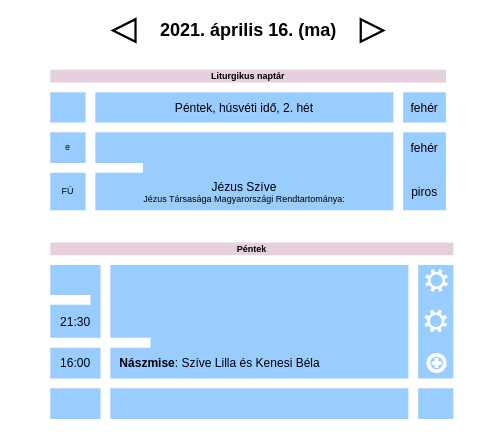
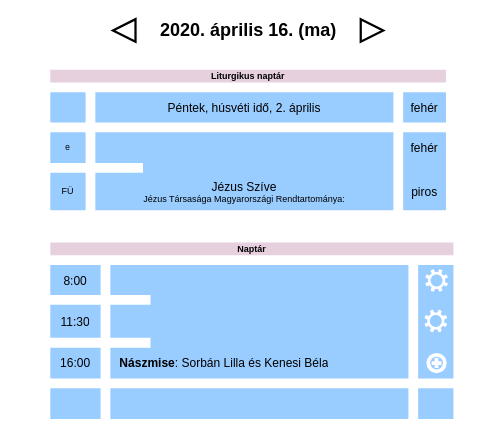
  <mxCell id="0" />
  <mxCell id="1" parent="0" />
- <mxCell id="2" value="2021. április 16. (ma)" style="text;strokeColor=none;fillColor=none;html=1;fontSize=24;fontStyle=1;verticalAlign=middle;align=center;" vertex="1" parent="1"><mxGeometry y="20" width="620" height="40" as="geometry" x="20" /></mxCell>
+ <mxCell id="2" value="2020. április 16. (ma)" style="text;strokeColor=none;fillColor=none;html=1;fontSize=24;fontStyle=1;verticalAlign=middle;align=center;" vertex="1" parent="1"><mxGeometry y="20" width="620" height="40" as="geometry" x="20" /></mxCell>
  <mxCell id="3" value="" style="triangle;whiteSpace=wrap;html=1;fillColor=none;strokeWidth=3;perimeterSpacing=0;" vertex="1" parent="1"><mxGeometry x="480" y="25" width="30" height="30" as="geometry" /></mxCell>
  <mxCell id="4" value="" style="triangle;whiteSpace=wrap;html=1;fillColor=none;strokeWidth=3;perimeterSpacing=0;direction=west;" vertex="1" parent="1"><mxGeometry x="150" y="25" width="30" height="30" as="geometry" /></mxCell>
  <mxCell id="5" value="Liturgikus naptár" style="shape=table;html=1;whiteSpace=wrap;startSize=30;container=1;collapsible=0;childLayout=tableLayout;fontStyle=1;align=center;strokeWidth=13;fillColor=#E6D0DE;swimlaneFillColor=#99CCFF;strokeColor=#FFFFFF;" vertex="1" parent="1"><mxGeometry x="60" y="86" width="540" height="200" as="geometry" /></mxCell>
  <mxCell id="6" value="" style="shape=partialRectangle;html=1;whiteSpace=wrap;collapsible=0;dropTarget=0;pointerEvents=0;fillColor=none;top=0;left=0;bottom=0;right=0;points=[[0,0.5],[1,0.5]];portConstraint=eastwest;fontSize=15;" vertex="1" parent="5"><mxGeometry y="30" width="540" height="53" as="geometry" /></mxCell>
  <mxCell id="7" value="" style="shape=partialRectangle;html=1;whiteSpace=wrap;connectable=0;top=0;left=0;bottom=0;right=0;overflow=hidden;fillColor=none;" vertex="1" parent="6"><mxGeometry width="60" height="53" as="geometry" /></mxCell>
- <mxCell id="8" value="Péntek, húsvéti idő&lt;span style=&quot;font-size: 16px;&quot;&gt;,&lt;/span&gt; 2. hét" style="shape=partialRectangle;html=1;whiteSpace=wrap;connectable=0;top=0;left=0;bottom=0;right=0;overflow=hidden;fillColor=none;spacingTop=0;labelBackgroundColor=none;spacingLeft=0;labelBorderColor=none;fontSize=16;" vertex="1" parent="6"><mxGeometry x="60" width="410" height="53" as="geometry" /></mxCell>
+ <mxCell id="8" value="Péntek, húsvéti idő&lt;span style=&quot;font-size: 16px;&quot;&gt;,&lt;/span&gt; 2. április" style="shape=partialRectangle;html=1;whiteSpace=wrap;connectable=0;top=0;left=0;bottom=0;right=0;overflow=hidden;fillColor=none;spacingTop=0;labelBackgroundColor=none;spacingLeft=0;labelBorderColor=none;fontSize=16;" vertex="1" parent="6"><mxGeometry x="60" width="410" height="53" as="geometry" /></mxCell>
  <mxCell id="9" value="fehér" style="shape=partialRectangle;html=1;whiteSpace=wrap;connectable=0;top=0;left=0;bottom=0;right=0;overflow=hidden;fillColor=none;spacingTop=0;labelBackgroundColor=none;spacingLeft=0;labelBorderColor=none;fontSize=16;" vertex="1" parent="6"><mxGeometry x="470" width="70" height="53" as="geometry" /></mxCell>
  <mxCell id="10" value="" style="shape=partialRectangle;html=1;whiteSpace=wrap;collapsible=0;dropTarget=0;pointerEvents=0;fillColor=none;top=0;left=0;bottom=0;right=0;points=[[0,0.5],[1,0.5]];portConstraint=eastwest;" vertex="1" parent="5"><mxGeometry y="83" width="540" height="54" as="geometry" /></mxCell>
  <mxCell id="11" value="e" style="shape=partialRectangle;html=1;whiteSpace=wrap;connectable=0;fillColor=none;top=0;left=0;bottom=0;right=0;overflow=hidden;" vertex="1" parent="10"><mxGeometry width="60" height="54" as="geometry" /></mxCell>
  <mxCell id="12" value="fehér" style="shape=partialRectangle;html=1;whiteSpace=wrap;connectable=0;top=0;left=0;bottom=0;right=0;overflow=hidden;strokeWidth=19;perimeterSpacing=15;fillColor=none;fontSize=16;" vertex="1" parent="10"><mxGeometry x="470" width="70" height="54" as="geometry" /></mxCell>
  <mxCell id="13" value="" style="shape=partialRectangle;html=1;whiteSpace=wrap;collapsible=0;dropTarget=0;pointerEvents=0;fillColor=none;top=0;left=0;bottom=0;right=0;points=[[0,0.5],[1,0.5]];portConstraint=eastwest;" vertex="1" parent="5"><mxGeometry y="137" width="540" height="63" as="geometry" /></mxCell>
  <mxCell id="14" value="FÜ" style="shape=partialRectangle;html=1;whiteSpace=wrap;connectable=0;fillColor=none;top=0;left=0;bottom=0;right=0;overflow=hidden;" vertex="1" parent="13"><mxGeometry width="60" height="63" as="geometry" /></mxCell>
  <mxCell id="15" value="&lt;font style=&quot;font-size: 16px&quot;&gt;Jézus Szíve&lt;/font&gt;&lt;br&gt;Jézus Társasága Magyarországi Rendtartománya:" style="shape=partialRectangle;html=1;whiteSpace=wrap;connectable=0;fillColor=none;top=0;left=0;bottom=0;right=0;overflow=hidden;" vertex="1" parent="13"><mxGeometry x="60" width="410" height="63" as="geometry" /></mxCell>
  <mxCell id="16" value="piros" style="shape=partialRectangle;html=1;whiteSpace=wrap;connectable=0;fillColor=none;top=0;left=0;bottom=0;right=0;overflow=hidden;fontSize=16;" vertex="1" parent="13"><mxGeometry x="470" width="70" height="63" as="geometry" /></mxCell>
- <mxCell id="17" value="Péntek" style="shape=table;html=1;whiteSpace=wrap;startSize=30;container=1;collapsible=0;childLayout=tableLayout;fontStyle=1;align=center;strokeWidth=13;fillColor=#E6D0DE;swimlaneFillColor=#99CCFF;strokeColor=#FFFFFF;" vertex="1" parent="1"><mxGeometry x="60" y="316" width="550" height="248" as="geometry" /></mxCell>
+ <mxCell id="17" value="Naptár" style="shape=table;html=1;whiteSpace=wrap;startSize=30;container=1;collapsible=0;childLayout=tableLayout;fontStyle=1;align=center;strokeWidth=13;fillColor=#E6D0DE;swimlaneFillColor=#99CCFF;strokeColor=#FFFFFF;" vertex="1" parent="1"><mxGeometry x="60" y="316" width="550" height="248" as="geometry" /></mxCell>
  <mxCell id="18" value="" style="shape=partialRectangle;html=1;whiteSpace=wrap;collapsible=0;dropTarget=0;pointerEvents=0;fillColor=none;top=0;left=0;bottom=0;right=0;points=[[0,0.5],[1,0.5]];portConstraint=eastwest;fontSize=15;" vertex="1" parent="17"><mxGeometry y="30" width="550" height="53" as="geometry" /></mxCell>
+ <mxCell id="19" value="8:00" style="shape=partialRectangle;html=1;whiteSpace=wrap;connectable=0;top=0;left=0;bottom=0;right=0;overflow=hidden;fillColor=none;fontSize=16;" vertex="1" parent="18"><mxGeometry width="80" height="53" as="geometry" /></mxCell>
  <mxCell id="20" style="shape=partialRectangle;html=1;whiteSpace=wrap;connectable=0;top=0;left=0;bottom=0;right=0;overflow=hidden;fillColor=none;spacingTop=0;labelBackgroundColor=none;spacingLeft=17;labelBorderColor=none;fontSize=16;align=left;" vertex="1" parent="18"><mxGeometry x="490" width="60" height="53" as="geometry" /></mxCell>
  <mxCell id="21" value="" style="shape=partialRectangle;html=1;whiteSpace=wrap;collapsible=0;dropTarget=0;pointerEvents=0;fillColor=none;top=0;left=0;bottom=0;right=0;points=[[0,0.5],[1,0.5]];portConstraint=eastwest;" vertex="1" parent="17"><mxGeometry y="83" width="550" height="57" as="geometry" /></mxCell>
- <mxCell id="22" value="21:30" style="shape=partialRectangle;html=1;whiteSpace=wrap;connectable=0;fillColor=none;top=0;left=0;bottom=0;right=0;overflow=hidden;fontSize=16;" vertex="1" parent="21"><mxGeometry width="80" height="57" as="geometry" /></mxCell>
+ <mxCell id="22" value="11:30" style="shape=partialRectangle;html=1;whiteSpace=wrap;connectable=0;fillColor=none;top=0;left=0;bottom=0;right=0;overflow=hidden;fontSize=16;" vertex="1" parent="21"><mxGeometry width="80" height="57" as="geometry" /></mxCell>
  <mxCell id="23" style="shape=partialRectangle;html=1;whiteSpace=wrap;connectable=0;top=0;left=0;bottom=0;right=0;overflow=hidden;strokeWidth=19;perimeterSpacing=15;fillColor=none;fontSize=16;align=left;spacingLeft=17;" vertex="1" parent="21"><mxGeometry x="490" width="60" height="57" as="geometry" /></mxCell>
  <mxCell id="24" style="shape=partialRectangle;html=1;whiteSpace=wrap;collapsible=0;dropTarget=0;pointerEvents=0;fillColor=none;top=0;left=0;bottom=0;right=0;points=[[0,0.5],[1,0.5]];portConstraint=eastwest;" vertex="1" parent="17"><mxGeometry y="140" width="550" height="54" as="geometry" /></mxCell>
  <mxCell id="25" value="16:00" style="shape=partialRectangle;html=1;whiteSpace=wrap;connectable=0;fillColor=none;top=0;left=0;bottom=0;right=0;overflow=hidden;fontSize=16;" vertex="1" parent="24"><mxGeometry width="80" height="54" as="geometry" /></mxCell>
- <mxCell id="26" value="&lt;b&gt;Nászmise&lt;/b&gt;: Szíve Lilla és Kenesi Béla" style="shape=partialRectangle;html=1;whiteSpace=wrap;connectable=0;top=0;left=0;bottom=0;right=0;overflow=hidden;strokeWidth=19;perimeterSpacing=15;fillColor=none;fontSize=16;align=left;spacingLeft=17;" vertex="1" parent="24"><mxGeometry x="80" width="410" height="54" as="geometry" /></mxCell>
+ <mxCell id="26" value="&lt;b&gt;Nászmise&lt;/b&gt;: Sorbán Lilla és Kenesi Béla" style="shape=partialRectangle;html=1;whiteSpace=wrap;connectable=0;top=0;left=0;bottom=0;right=0;overflow=hidden;strokeWidth=19;perimeterSpacing=15;fillColor=none;fontSize=16;align=left;spacingLeft=17;" vertex="1" parent="24"><mxGeometry x="80" width="410" height="54" as="geometry" /></mxCell>
  <mxCell id="27" style="shape=partialRectangle;html=1;whiteSpace=wrap;connectable=0;top=0;left=0;bottom=0;right=0;overflow=hidden;strokeWidth=19;perimeterSpacing=15;fillColor=none;fontSize=16;align=left;spacingLeft=17;" vertex="1" parent="24"><mxGeometry x="490" width="60" height="54" as="geometry" /></mxCell>
  <mxCell id="28" style="shape=partialRectangle;html=1;whiteSpace=wrap;collapsible=0;dropTarget=0;pointerEvents=0;fillColor=none;top=0;left=0;bottom=0;right=0;points=[[0,0.5],[1,0.5]];portConstraint=eastwest;" vertex="1" parent="17"><mxGeometry y="194" width="550" height="54" as="geometry" /></mxCell>
  <mxCell id="29" style="shape=partialRectangle;html=1;whiteSpace=wrap;connectable=0;fillColor=none;top=0;left=0;bottom=0;right=0;overflow=hidden;fontSize=16;" vertex="1" parent="28"><mxGeometry width="80" height="54" as="geometry" /></mxCell>
  <mxCell id="30" style="shape=partialRectangle;html=1;whiteSpace=wrap;connectable=0;top=0;left=0;bottom=0;right=0;overflow=hidden;strokeWidth=19;perimeterSpacing=15;fillColor=none;fontSize=16;align=left;spacingLeft=17;" vertex="1" parent="28"><mxGeometry x="80" width="410" height="54" as="geometry" /></mxCell>
  <mxCell id="31" style="shape=partialRectangle;html=1;whiteSpace=wrap;connectable=0;top=0;left=0;bottom=0;right=0;overflow=hidden;strokeWidth=19;perimeterSpacing=15;fillColor=none;fontSize=16;align=left;spacingLeft=17;" vertex="1" parent="28"><mxGeometry x="490" width="60" height="54" as="geometry" /></mxCell>
  <mxCell id="32" value="" style="aspect=fixed;pointerEvents=1;shadow=0;dashed=0;html=1;strokeColor=none;labelPosition=center;verticalLabelPosition=bottom;verticalAlign=top;align=center;shape=mxgraph.mscae.enterprise.settings;labelBackgroundColor=none;fontSize=16;fillColor=#FFFFFF;" vertex="1" parent="1"><mxGeometry x="566" y="358" width="30" height="30" as="geometry" /></mxCell>
  <mxCell id="33" value="" style="aspect=fixed;pointerEvents=1;shadow=0;dashed=0;html=1;strokeColor=none;labelPosition=center;verticalLabelPosition=bottom;verticalAlign=top;align=center;shape=mxgraph.mscae.enterprise.settings;labelBackgroundColor=none;fontSize=16;fillColor=#FFFFFF;" vertex="1" parent="1"><mxGeometry x="565" y="412" width="30" height="30" as="geometry" /></mxCell>
  <mxCell id="34" value="" style="html=1;verticalLabelPosition=bottom;align=center;labelBackgroundColor=#ffffff;verticalAlign=top;strokeWidth=5;shadow=0;dashed=0;shape=mxgraph.ios7.icons.add;gradientColor=none;fontSize=16;strokeColor=#FFFFFF;fillColor=none;" vertex="1" parent="1"><mxGeometry x="570" y="472" width="22" height="22" as="geometry" /></mxCell>
